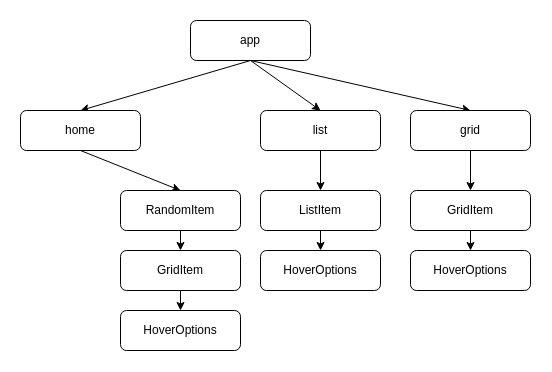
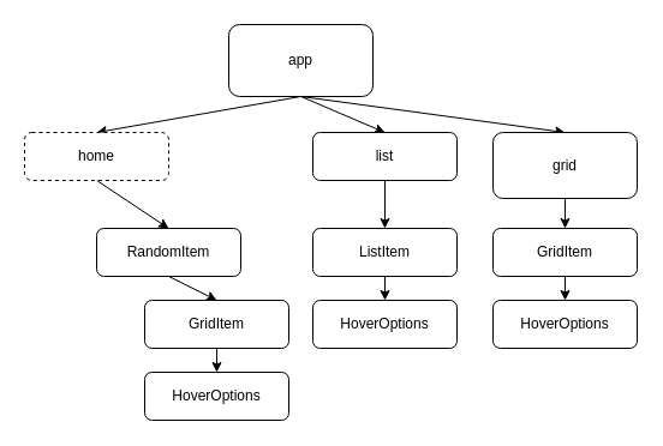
  <mxCell id="0" />
  <mxCell id="1" parent="0" />
  <mxCell id="2" style="edgeStyle=none;html=1;exitX=0.5;exitY=1;exitDx=0;exitDy=0;entryX=0.5;entryY=0;entryDx=0;entryDy=0;" edge="1" parent="1" source="5" target="7"><mxGeometry relative="1" as="geometry" /></mxCell>
  <mxCell id="3" style="edgeStyle=none;html=1;exitX=0.5;exitY=1;exitDx=0;exitDy=0;entryX=0.5;entryY=0;entryDx=0;entryDy=0;" edge="1" parent="1" source="5" target="9"><mxGeometry relative="1" as="geometry" /></mxCell>
  <mxCell id="4" style="edgeStyle=none;html=1;exitX=0.5;exitY=1;exitDx=0;exitDy=0;entryX=0.5;entryY=0;entryDx=0;entryDy=0;" edge="1" parent="1" source="5" target="11"><mxGeometry relative="1" as="geometry" /></mxCell>
- <mxCell id="5" value="app" style="rounded=1;whiteSpace=wrap;html=1;" vertex="1" parent="1"><mxGeometry x="190" y="20" width="120" height="40" as="geometry" /></mxCell>
+ <mxCell id="5" value="app" style="rounded=1;whiteSpace=wrap;html=1;" vertex="1" parent="1"><mxGeometry x="190" y="20" width="120" height="60" as="geometry" /></mxCell>
  <mxCell id="6" style="edgeStyle=none;html=1;exitX=0.5;exitY=1;exitDx=0;exitDy=0;entryX=0.5;entryY=0;entryDx=0;entryDy=0;" edge="1" parent="1" source="7" target="19"><mxGeometry relative="1" as="geometry" /></mxCell>
- <mxCell id="7" value="home" style="rounded=1;whiteSpace=wrap;html=1;" vertex="1" parent="1"><mxGeometry x="20" y="110" width="120" height="40" as="geometry" /></mxCell>
+ <mxCell id="7" value="home" style="rounded=1;whiteSpace=wrap;html=1;dashed=1;" vertex="1" parent="1"><mxGeometry x="20" y="110" width="120" height="40" as="geometry" /></mxCell>
  <mxCell id="8" style="edgeStyle=none;html=1;exitX=0.5;exitY=1;exitDx=0;exitDy=0;entryX=0.5;entryY=0;entryDx=0;entryDy=0;" edge="1" parent="1" source="9" target="13"><mxGeometry relative="1" as="geometry" /></mxCell>
  <mxCell id="9" value="list" style="rounded=1;whiteSpace=wrap;html=1;" vertex="1" parent="1"><mxGeometry x="260" y="110" width="120" height="40" as="geometry" /></mxCell>
  <mxCell id="10" style="edgeStyle=none;html=1;exitX=0.5;exitY=1;exitDx=0;exitDy=0;entryX=0.5;entryY=0;entryDx=0;entryDy=0;" edge="1" parent="1" source="11" target="15"><mxGeometry relative="1" as="geometry" /></mxCell>
- <mxCell id="11" value="grid" style="rounded=1;whiteSpace=wrap;html=1;" vertex="1" parent="1"><mxGeometry x="410" y="110" width="120" height="40" as="geometry" /></mxCell>
+ <mxCell id="11" value="grid" style="rounded=1;whiteSpace=wrap;html=1;" vertex="1" parent="1"><mxGeometry x="410" y="110" width="120" height="55" as="geometry" /></mxCell>
  <mxCell id="12" style="edgeStyle=none;html=1;exitX=0.5;exitY=1;exitDx=0;exitDy=0;entryX=0.5;entryY=0;entryDx=0;entryDy=0;" edge="1" parent="1" source="13" target="17"><mxGeometry relative="1" as="geometry" /></mxCell>
  <mxCell id="13" value="ListItem" style="rounded=1;whiteSpace=wrap;html=1;" vertex="1" parent="1"><mxGeometry x="260" y="190" width="120" height="40" as="geometry" /></mxCell>
  <mxCell id="14" style="edgeStyle=none;html=1;exitX=0.5;exitY=1;exitDx=0;exitDy=0;entryX=0.5;entryY=0;entryDx=0;entryDy=0;" edge="1" parent="1" source="15" target="16"><mxGeometry relative="1" as="geometry" /></mxCell>
  <mxCell id="15" value="GridItem" style="rounded=1;whiteSpace=wrap;html=1;" vertex="1" parent="1"><mxGeometry x="410" y="190" width="120" height="40" as="geometry" /></mxCell>
  <mxCell id="16" value="HoverOptions" style="rounded=1;whiteSpace=wrap;html=1;" vertex="1" parent="1"><mxGeometry x="410" y="250" width="120" height="40" as="geometry" /></mxCell>
  <mxCell id="17" value="HoverOptions" style="rounded=1;whiteSpace=wrap;html=1;" vertex="1" parent="1"><mxGeometry x="260" y="250" width="120" height="40" as="geometry" /></mxCell>
  <mxCell id="18" style="edgeStyle=none;html=1;exitX=0.5;exitY=1;exitDx=0;exitDy=0;entryX=0.5;entryY=0;entryDx=0;entryDy=0;" edge="1" parent="1" source="19" target="21"><mxGeometry relative="1" as="geometry" /></mxCell>
- <mxCell id="19" value="RandomItem" style="rounded=1;whiteSpace=wrap;html=1;" vertex="1" parent="1"><mxGeometry x="120" y="190" width="120" height="40" as="geometry" /></mxCell>
+ <mxCell id="19" value="RandomItem" style="rounded=1;whiteSpace=wrap;html=1;" vertex="1" parent="1"><mxGeometry x="80" y="190" width="120" height="40" as="geometry" /></mxCell>
  <mxCell id="20" style="edgeStyle=none;html=1;exitX=0.5;exitY=1;exitDx=0;exitDy=0;entryX=0.5;entryY=0;entryDx=0;entryDy=0;" edge="1" parent="1" source="21" target="22"><mxGeometry relative="1" as="geometry" /></mxCell>
  <mxCell id="21" value="GridItem" style="rounded=1;whiteSpace=wrap;html=1;" vertex="1" parent="1"><mxGeometry x="120" y="250" width="120" height="40" as="geometry" /></mxCell>
  <mxCell id="22" value="HoverOptions" style="rounded=1;whiteSpace=wrap;html=1;" vertex="1" parent="1"><mxGeometry x="120" y="310" width="120" height="40" as="geometry" /></mxCell>
